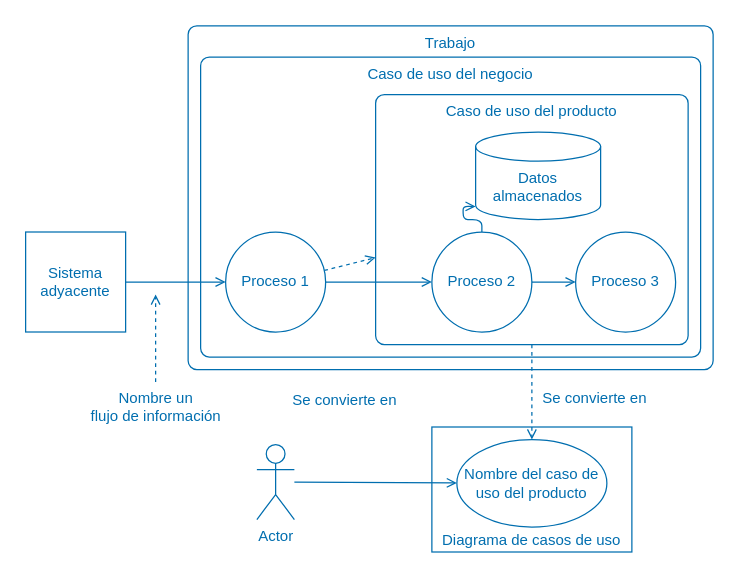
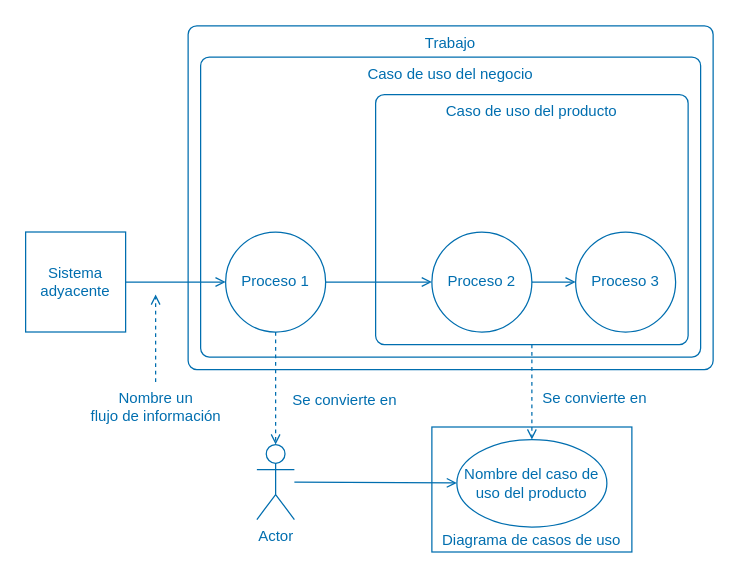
  <mxCell id="0" />
  <mxCell id="1" parent="0" />
  <mxCell id="2" value="Caso de uso del negocio" style="rounded=1;whiteSpace=wrap;html=1;absoluteArcSize=1;arcSize=14;strokeWidth=1;strokeColor=#006EAF;fontFamily=Helvetica;fontSize=12;fontColor=#006EAF;fillColor=none;verticalAlign=top;" vertex="1" parent="1"><mxGeometry x="160" y="45" width="400" height="240" as="geometry" /></mxCell>
  <mxCell id="3" value="Trabajo" style="rounded=1;whiteSpace=wrap;html=1;absoluteArcSize=1;arcSize=14;strokeWidth=1;strokeColor=#006EAF;fontFamily=Helvetica;fontSize=12;fontColor=#006EAF;fillColor=none;verticalAlign=top;" vertex="1" parent="1"><mxGeometry x="150" y="20" width="420" height="275" as="geometry" /></mxCell>
  <mxCell id="4" value="Caso de uso del producto" style="rounded=1;whiteSpace=wrap;html=1;absoluteArcSize=1;arcSize=14;strokeWidth=1;strokeColor=#006EAF;fontFamily=Helvetica;fontSize=12;fontColor=#006EAF;fillColor=none;verticalAlign=top;" vertex="1" parent="1"><mxGeometry x="300" y="75" width="250" height="200" as="geometry" /></mxCell>
  <mxCell id="5" value="Sistema adyacente" style="whiteSpace=wrap;html=1;aspect=fixed;fillColor=none;fontColor=#006EAF;strokeColor=#006EAF;" vertex="1" parent="1"><mxGeometry x="20" y="185" width="80" height="80" as="geometry" /></mxCell>
  <mxCell id="6" value="Proceso 1" style="ellipse;whiteSpace=wrap;html=1;aspect=fixed;fillColor=none;fontColor=#006EAF;strokeColor=#006EAF;" vertex="1" parent="1"><mxGeometry x="180" y="185" width="80" height="80" as="geometry" /></mxCell>
- <mxCell id="7" style="edgeStyle=orthogonalEdgeStyle;html=1;entryX=0;entryY=0.85;entryDx=0;entryDy=0;entryPerimeter=0;endArrow=open;endFill=0;fillColor=#1ba1e2;strokeColor=#006EAF;" edge="1" parent="1" source="8" target="10"><mxGeometry relative="1" as="geometry" /></mxCell>
  <mxCell id="8" value="Proceso 2" style="ellipse;whiteSpace=wrap;html=1;aspect=fixed;fillColor=none;fontColor=#006EAF;strokeColor=#006EAF;" vertex="1" parent="1"><mxGeometry x="345" y="185" width="80" height="80" as="geometry" /></mxCell>
  <mxCell id="9" value="Proceso 3" style="ellipse;whiteSpace=wrap;html=1;aspect=fixed;fillColor=none;fontColor=#006EAF;strokeColor=#006EAF;" vertex="1" parent="1"><mxGeometry x="460" y="185" width="80" height="80" as="geometry" /></mxCell>
- <mxCell id="10" value="Datos almacenados" style="strokeWidth=1;html=1;shape=mxgraph.flowchart.database;whiteSpace=wrap;spacingTop=17;fillColor=none;fontColor=#006EAF;strokeColor=#006EAF;" vertex="1" parent="1"><mxGeometry x="380" y="105" width="100" height="70" as="geometry" /></mxCell>
  <mxCell id="11" style="edgeStyle=orthogonalEdgeStyle;html=1;endArrow=open;endFill=0;fillColor=#1ba1e2;strokeColor=#006EAF;" edge="1" parent="1" source="8" target="9"><mxGeometry relative="1" as="geometry"><mxPoint x="370" y="195" as="sourcePoint" /><mxPoint x="390" y="164.5" as="targetPoint" /></mxGeometry></mxCell>
  <mxCell id="12" style="edgeStyle=orthogonalEdgeStyle;html=1;endArrow=open;endFill=0;fillColor=#1ba1e2;strokeColor=#006EAF;" edge="1" parent="1" source="6" target="8"><mxGeometry relative="1" as="geometry"><mxPoint x="410" y="235" as="sourcePoint" /><mxPoint x="470" y="235" as="targetPoint" /></mxGeometry></mxCell>
  <mxCell id="13" style="edgeStyle=orthogonalEdgeStyle;html=1;endArrow=open;endFill=0;fillColor=#1ba1e2;strokeColor=#006EAF;" edge="1" parent="1" source="5" target="6"><mxGeometry relative="1" as="geometry"><mxPoint x="270" y="235" as="sourcePoint" /><mxPoint x="220" y="225" as="targetPoint" /></mxGeometry></mxCell>
  <mxCell id="14" style="html=1;strokeWidth=1;fontFamily=Helvetica;fontSize=12;fontColor=#006EAF;endArrow=open;endFill=0;rounded=0;fillColor=#1ba1e2;strokeColor=#006EAF;" edge="1" parent="1" source="15" target="17"><mxGeometry relative="1" as="geometry" /></mxCell>
  <mxCell id="15" value="Actor" style="shape=umlActor;verticalLabelPosition=bottom;verticalAlign=top;html=1;outlineConnect=0;strokeColor=#006EAF;fontFamily=Helvetica;fontSize=12;fontColor=#006EAF;fillColor=none;" vertex="1" parent="1"><mxGeometry x="205" y="355" width="30" height="60" as="geometry" /></mxCell>
  <mxCell id="16" value="Diagrama de casos de uso" style="rounded=0;whiteSpace=wrap;html=1;strokeColor=#006EAF;fontFamily=Helvetica;fontSize=12;fontColor=#006EAF;fillColor=none;verticalAlign=bottom;" vertex="1" parent="1"><mxGeometry x="345" y="341" width="160" height="100" as="geometry" /></mxCell>
  <mxCell id="17" value="Nombre del caso de uso del producto" style="ellipse;whiteSpace=wrap;html=1;strokeColor=#006EAF;fontFamily=Helvetica;fontSize=12;fontColor=#006EAF;fillColor=none;" vertex="1" parent="1"><mxGeometry x="365" y="351" width="120" height="70" as="geometry" /></mxCell>
  <mxCell id="18" value="Nombre un&lt;br&gt;flujo de información" style="text;html=1;align=center;verticalAlign=middle;resizable=0;points=[];autosize=1;strokeColor=none;fillColor=none;fontSize=12;fontFamily=Helvetica;fontColor=#006EAF;horizontal=1;" vertex="1" parent="1"><mxGeometry x="59" y="305" width="130" height="40" as="geometry" /></mxCell>
  <mxCell id="19" value="" style="endArrow=open;dashed=1;html=1;strokeWidth=1;fontFamily=Helvetica;fontSize=12;fontColor=#006EAF;fillColor=#1ba1e2;strokeColor=#006EAF;endFill=0;" edge="1" parent="1" source="18"><mxGeometry width="50" height="50" relative="1" as="geometry"><mxPoint x="59" y="155" as="sourcePoint" /><mxPoint x="124" y="235" as="targetPoint" /></mxGeometry></mxCell>
- <mxCell id="20" value="" style="endArrow=open;dashed=1;html=1;strokeWidth=1;fontFamily=Helvetica;fontSize=12;fontColor=#006EAF;fillColor=#1ba1e2;strokeColor=#006EAF;endFill=0;" edge="1" parent="1" source="6" target="4"><mxGeometry width="50" height="50" relative="1" as="geometry"><mxPoint x="134" y="315" as="sourcePoint" /><mxPoint x="134" y="245" as="targetPoint" /></mxGeometry></mxCell>
+ <mxCell id="20" value="" style="endArrow=open;dashed=1;html=1;strokeWidth=1;fontFamily=Helvetica;fontSize=12;fontColor=#006EAF;fillColor=#1ba1e2;strokeColor=#006EAF;endFill=0;entryX=0.5;entryY=0;entryDx=0;entryDy=0;entryPerimeter=0;" edge="1" parent="1" source="6" target="15"><mxGeometry width="50" height="50" relative="1" as="geometry"><mxPoint x="134" y="315" as="sourcePoint" /><mxPoint x="134" y="245" as="targetPoint" /></mxGeometry></mxCell>
  <mxCell id="21" value="" style="endArrow=open;dashed=1;html=1;strokeWidth=1;fontFamily=Helvetica;fontSize=12;fontColor=#006EAF;fillColor=#1ba1e2;strokeColor=#006EAF;endFill=0;entryX=0.5;entryY=0;entryDx=0;entryDy=0;exitX=0.5;exitY=1;exitDx=0;exitDy=0;" edge="1" parent="1" source="4" target="17"><mxGeometry width="50" height="50" relative="1" as="geometry"><mxPoint x="290" y="325" as="sourcePoint" /><mxPoint x="230" y="365" as="targetPoint" /></mxGeometry></mxCell>
  <mxCell id="22" value="Se convierte en" style="text;html=1;align=center;verticalAlign=middle;resizable=0;points=[];autosize=1;strokeColor=none;fillColor=none;fontSize=12;fontFamily=Helvetica;fontColor=#006EAF;horizontal=1;" vertex="1" parent="1"><mxGeometry x="220" y="305" width="110" height="30" as="geometry" /></mxCell>
  <mxCell id="23" value="Se convierte en" style="text;html=1;align=center;verticalAlign=middle;resizable=0;points=[];autosize=1;strokeColor=none;fillColor=none;fontSize=12;fontFamily=Helvetica;fontColor=#006EAF;horizontal=1;" vertex="1" parent="1"><mxGeometry x="420" y="303" width="110" height="30" as="geometry" /></mxCell>
